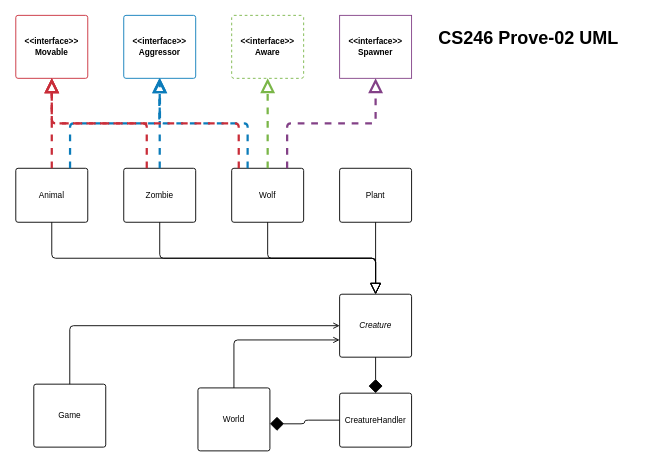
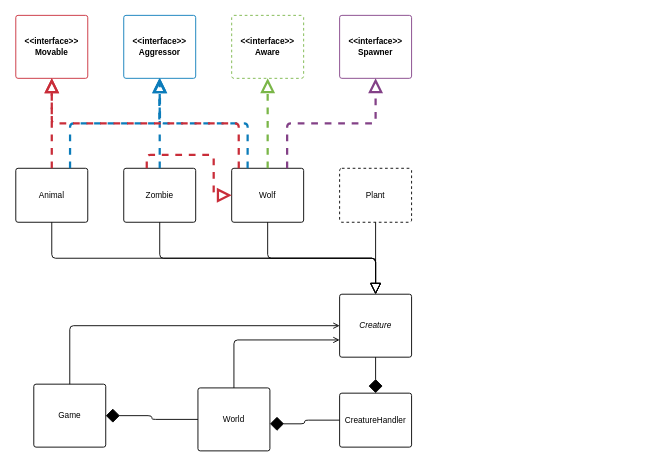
  <mxCell id="0" />
  <mxCell id="1" parent="0" />
  <mxCell id="2" value="Animal" style="html=1;whiteSpace=wrap;fontSize=11;fontColor=#000000;spacing=0;strokeOpacity=100;rounded=1;absoluteArcSize=1;arcSize=6;strokeWidth=1.2;" vertex="1" parent="1"><mxGeometry x="20" y="224" width="96" height="72" as="geometry" /></mxCell>
  <mxCell id="3" value="Creature" style="html=1;whiteSpace=wrap;fontSize=11;fontColor=#000000;fontStyle=2;spacing=0;strokeOpacity=100;rounded=1;absoluteArcSize=1;arcSize=6;strokeWidth=1.2;" vertex="1" parent="1"><mxGeometry x="452" y="392" width="96" height="84" as="geometry" /></mxCell>
  <mxCell id="4" value="CreatureHandler" style="html=1;whiteSpace=wrap;fontSize=11;fontColor=#000000;spacing=0;strokeOpacity=100;rounded=1;absoluteArcSize=1;arcSize=6;strokeWidth=1.2;" vertex="1" parent="1"><mxGeometry x="452" y="524" width="96" height="72" as="geometry" /></mxCell>
  <mxCell id="5" value="Game" style="html=1;whiteSpace=wrap;fontSize=11;fontColor=#000000;spacing=0;strokeOpacity=100;rounded=1;absoluteArcSize=1;arcSize=6;strokeWidth=1.2;" vertex="1" parent="1"><mxGeometry x="44" y="512" width="96" height="84" as="geometry" /></mxCell>
  <mxCell id="6" value="Zombie" style="html=1;whiteSpace=wrap;fontSize=11;fontColor=#000000;spacing=0;strokeOpacity=100;rounded=1;absoluteArcSize=1;arcSize=6;strokeWidth=1.2;" vertex="1" parent="1"><mxGeometry x="164" y="224" width="96" height="72" as="geometry" /></mxCell>
  <mxCell id="7" value="Wolf" style="html=1;whiteSpace=wrap;fontSize=11;fontColor=#000000;spacing=0;strokeOpacity=100;rounded=1;absoluteArcSize=1;arcSize=6;strokeWidth=1.2;" vertex="1" parent="1"><mxGeometry x="308" y="224" width="96" height="72" as="geometry" /></mxCell>
  <mxCell id="8" value="World" style="html=1;whiteSpace=wrap;fontSize=11;fontColor=#000000;spacing=0;strokeOpacity=100;rounded=1;absoluteArcSize=1;arcSize=6;strokeWidth=1.2;" vertex="1" parent="1"><mxGeometry x="263" y="517" width="96" height="84" as="geometry" /></mxCell>
- <mxCell id="9" value="Plant" style="html=1;whiteSpace=wrap;fontSize=11;fontColor=#000000;spacing=0;strokeOpacity=100;rounded=1;absoluteArcSize=1;arcSize=6;strokeWidth=1.2;" vertex="1" parent="1"><mxGeometry x="452" y="224" width="96" height="72" as="geometry" /></mxCell>
+ <mxCell id="9" value="Plant" style="html=1;whiteSpace=wrap;fontSize=11;fontColor=#000000;spacing=0;strokeOpacity=100;rounded=1;absoluteArcSize=1;arcSize=6;strokeWidth=1.2;dashed=1;" vertex="1" parent="1"><mxGeometry x="452" y="224" width="96" height="72" as="geometry" /></mxCell>
  <mxCell id="10" value="&amp;lt;&amp;lt;interface&amp;gt;&amp;gt;&#10;Aggressor" style="html=1;whiteSpace=wrap;fontSize=11;fontStyle=1;spacing=0;strokeColor=#0c7cba;strokeOpacity=100;rounded=1;absoluteArcSize=1;arcSize=6;strokeWidth=1.2;" vertex="1" parent="1"><mxGeometry x="164" y="20" width="96" height="84" as="geometry" /></mxCell>
  <mxCell id="11" value="&amp;lt;&amp;lt;interface&amp;gt;&amp;gt;&#10;Aware" style="html=1;whiteSpace=wrap;fontSize=11;fontStyle=1;spacing=0;strokeColor=#7ab648;strokeOpacity=100;rounded=1;absoluteArcSize=1;arcSize=6;strokeWidth=1.2;dashed=1;" vertex="1" parent="1"><mxGeometry x="308" y="20" width="96" height="84" as="geometry" /></mxCell>
  <mxCell id="12" value="&amp;lt;&amp;lt;interface&amp;gt;&amp;gt;&#10;Movable" style="html=1;whiteSpace=wrap;fontSize=11;fontStyle=1;spacing=0;strokeColor=#c92d39;strokeOpacity=100;rounded=1;absoluteArcSize=1;arcSize=6;strokeWidth=1.2;" vertex="1" parent="1"><mxGeometry x="20" y="20" width="96" height="84" as="geometry" /></mxCell>
- <mxCell id="13" value="&amp;lt;&amp;lt;interface&amp;gt;&amp;gt;&#10;Spawner" style="html=1;whiteSpace=wrap;fontSize=11;fontStyle=1;spacing=0;strokeColor=#834187;strokeOpacity=100;absoluteArcSize=1;arcSize=6;strokeWidth=1.2;rounded=0;" vertex="1" parent="1"><mxGeometry x="452" y="20" width="96" height="84" as="geometry" /></mxCell>
+ <mxCell id="13" value="&amp;lt;&amp;lt;interface&amp;gt;&amp;gt;&#10;Spawner" style="html=1;whiteSpace=wrap;fontSize=11;fontStyle=1;spacing=0;strokeColor=#834187;strokeOpacity=100;rounded=1;absoluteArcSize=1;arcSize=6;strokeWidth=1.2;" vertex="1" parent="1"><mxGeometry x="452" y="20" width="96" height="84" as="geometry" /></mxCell>
  <mxCell id="14" value="" style="html=1;jettySize=18;fontSize=11;strokeColor=#c92d39;strokeOpacity=100;dashed=1;strokeWidth=3;rounded=1;arcSize=10;edgeStyle=orthogonalEdgeStyle;startArrow=none;endArrow=block;endFill=0;endSize=12;exitX=0.5;exitY=-0.008;exitPerimeter=1;entryX=0.5;entryY=1.007;entryPerimeter=1;" edge="1" parent="1" source="2" target="12"><mxGeometry width="100" height="100" relative="1" as="geometry" /></mxCell>
  <mxCell id="15" value="" style="html=1;jettySize=18;fontSize=11;strokeColor=#0c7cba;strokeOpacity=100;dashed=1;strokeWidth=3;rounded=1;arcSize=10;edgeStyle=orthogonalEdgeStyle;startArrow=none;endArrow=block;endFill=0;endSize=12;exitX=0.758;exitY=-0.008;exitPerimeter=1;entryX=0.495;entryY=1.007;entryPerimeter=1;" edge="1" parent="1" source="2" target="10"><mxGeometry width="100" height="100" relative="1" as="geometry" /></mxCell>
  <mxCell id="16" value="" style="html=1;jettySize=18;fontSize=11;strokeColor=#0c7cba;strokeOpacity=100;dashed=1;strokeWidth=3;rounded=1;arcSize=10;edgeStyle=orthogonalEdgeStyle;startArrow=none;endArrow=open;endSize=10;exitX=0.5;exitY=-0.008;exitPerimeter=1;entryX=0.5;entryY=1.007;entryPerimeter=1;" edge="1" parent="1" source="6" target="10"><mxGeometry width="100" height="100" relative="1" as="geometry" /></mxCell>
- <mxCell id="17" value="" style="html=1;jettySize=18;fontSize=11;strokeColor=#c92d39;strokeOpacity=100;dashed=1;strokeWidth=3;rounded=1;arcSize=10;edgeStyle=orthogonalEdgeStyle;startArrow=none;endArrow=block;endFill=0;endSize=12;exitX=0.317;exitY=-0.008;exitPerimeter=1;entryX=0.5;entryY=1.007;entryPerimeter=1;" edge="1" parent="1" source="6" target="12"><mxGeometry width="100" height="100" relative="1" as="geometry" /></mxCell>
+ <mxCell id="17" value="" style="html=1;jettySize=18;fontSize=11;strokeColor=#c92d39;strokeOpacity=100;dashed=1;strokeWidth=3;rounded=1;arcSize=10;edgeStyle=orthogonalEdgeStyle;startArrow=none;endArrow=block;endFill=0;endSize=12;exitX=0.317;exitY=-0.008;exitPerimeter=1;" edge="1" parent="1" source="6" target="7"><mxGeometry width="100" height="100" relative="1" as="geometry" /></mxCell>
  <mxCell id="18" value="" style="html=1;jettySize=18;fontSize=11;strokeColor=#7ab648;strokeOpacity=100;dashed=1;strokeWidth=3;rounded=1;arcSize=10;edgeStyle=orthogonalEdgeStyle;startArrow=none;endArrow=block;endFill=0;endSize=12;exitX=0.5;exitY=-0.008;exitPerimeter=1;entryX=0.5;entryY=1.007;entryPerimeter=1;" edge="1" parent="1" source="7" target="11"><mxGeometry width="100" height="100" relative="1" as="geometry" /></mxCell>
  <mxCell id="19" value="" style="html=1;jettySize=18;fontSize=11;strokeColor=#834187;strokeOpacity=100;dashed=1;strokeWidth=3;rounded=1;arcSize=10;edgeStyle=orthogonalEdgeStyle;startArrow=none;endArrow=block;endFill=0;endSize=12;exitX=0.775;exitY=-0.008;exitPerimeter=1;entryX=0.5;entryY=1.007;entryPerimeter=1;" edge="1" parent="1" source="7" target="13"><mxGeometry width="100" height="100" relative="1" as="geometry" /></mxCell>
  <mxCell id="20" value="" style="html=1;jettySize=18;fontSize=11;strokeColor=#0c7cba;strokeOpacity=100;dashed=1;strokeWidth=3;rounded=1;arcSize=10;edgeStyle=orthogonalEdgeStyle;startArrow=none;endArrow=block;endFill=0;endSize=12;exitX=0.217;exitY=-0.008;exitPerimeter=1;entryX=0.503;entryY=1.007;entryPerimeter=1;" edge="1" parent="1" source="7" target="10"><mxGeometry width="100" height="100" relative="1" as="geometry" /></mxCell>
  <mxCell id="21" value="" style="html=1;jettySize=18;fontSize=11;strokeColor=#c92d39;strokeOpacity=100;dashed=1;strokeWidth=3;rounded=1;arcSize=10;edgeStyle=orthogonalEdgeStyle;startArrow=none;endArrow=block;endFill=0;endSize=12;exitX=0.092;exitY=-0.008;exitPerimeter=1;entryX=0.5;entryY=1.007;entryPerimeter=1;" edge="1" parent="1" source="7" target="12"><mxGeometry width="100" height="100" relative="1" as="geometry" /></mxCell>
  <mxCell id="22" value="" style="html=1;jettySize=18;fontSize=11;strokeWidth=1.2;rounded=1;arcSize=10;edgeStyle=orthogonalEdgeStyle;startArrow=none;endArrow=block;endFill=0;endSize=12;exitX=0.5;exitY=1.008;exitPerimeter=1;entryX=0.5;entryY=-0.007;entryPerimeter=1;" edge="1" parent="1" source="2" target="3"><mxGeometry width="100" height="100" relative="1" as="geometry" /></mxCell>
  <mxCell id="23" value="" style="html=1;jettySize=18;fontSize=11;strokeWidth=1.2;rounded=1;arcSize=10;edgeStyle=orthogonalEdgeStyle;startArrow=none;endArrow=block;endFill=0;endSize=12;exitX=0.5;exitY=1.008;exitPerimeter=1;entryX=0.5;entryY=-0.007;entryPerimeter=1;" edge="1" parent="1" source="6" target="3"><mxGeometry width="100" height="100" relative="1" as="geometry" /></mxCell>
  <mxCell id="24" value="" style="html=1;jettySize=18;fontSize=11;strokeWidth=1.2;rounded=1;arcSize=10;edgeStyle=orthogonalEdgeStyle;startArrow=none;endArrow=block;endFill=0;endSize=12;exitX=0.5;exitY=1.008;exitPerimeter=1;entryX=0.5;entryY=-0.007;entryPerimeter=1;" edge="1" parent="1" source="7" target="3"><mxGeometry width="100" height="100" relative="1" as="geometry" /></mxCell>
  <mxCell id="25" value="" style="html=1;jettySize=18;fontSize=11;strokeWidth=1.2;rounded=1;arcSize=10;edgeStyle=orthogonalEdgeStyle;startArrow=none;endArrow=block;endFill=0;endSize=12;exitX=0.5;exitY=1.008;exitPerimeter=1;entryX=0.5;entryY=-0.007;entryPerimeter=1;" edge="1" parent="1" source="9" target="3"><mxGeometry width="100" height="100" relative="1" as="geometry" /></mxCell>
+ <mxCell id="26" value="" style="html=1;jettySize=18;fontSize=11;strokeWidth=1.2;rounded=1;arcSize=10;edgeStyle=orthogonalEdgeStyle;startArrow=diamond;endFill=1;startSize=16;endArrow=none;exitX=1.006;exitY=0.5;exitPerimeter=1;entryX=-0.006;entryY=0.5;entryPerimeter=1;" edge="1" parent="1" source="5" target="8"><mxGeometry width="100" height="100" relative="1" as="geometry" /></mxCell>
  <mxCell id="27" value="" style="html=1;jettySize=18;fontSize=11;strokeWidth=1.2;rounded=1;arcSize=10;edgeStyle=orthogonalEdgeStyle;startArrow=diamond;endFill=1;startSize=16;endArrow=none;exitX=1.006;exitY=0.571;exitPerimeter=1;entryX=-0.006;entryY=0.5;entryPerimeter=1;" edge="1" parent="1" source="8" target="4"><mxGeometry width="100" height="100" relative="1" as="geometry" /></mxCell>
  <mxCell id="28" value="" style="html=1;jettySize=18;fontSize=11;strokeWidth=1.2;rounded=1;arcSize=10;edgeStyle=orthogonalEdgeStyle;startArrow=diamond;endFill=1;startSize=16;endArrow=none;exitX=0.5;exitY=-0.008;exitPerimeter=1;entryX=0.5;entryY=1.007;entryPerimeter=1;" edge="1" parent="1" source="4" target="3"><mxGeometry width="100" height="100" relative="1" as="geometry" /></mxCell>
- <mxCell id="29" value="CS246 Prove-02 UML" style="html=1;whiteSpace=wrap;text;strokeColor=none;fillColor=none;fontSize=24;fontColor=#000000;fontStyle=1;spacing=0;strokeOpacity=100;rounded=1;absoluteArcSize=1;arcSize=6;strokeWidth=1.2;" vertex="1" parent="1"><mxGeometry x="584" y="32" width="288" height="86" as="geometry" /></mxCell>
  <mxCell id="30" value="" style="html=1;jettySize=18;fontSize=11;strokeWidth=1.2;rounded=1;arcSize=10;edgeStyle=orthogonalEdgeStyle;startArrow=none;endArrow=open;;exitX=0.5;exitY=-0.007;exitPerimeter=1;entryX=-0.006;entryY=0.5;entryPerimeter=1;" edge="1" parent="1" source="5" target="3"><mxGeometry width="100" height="100" relative="1" as="geometry" /></mxCell>
  <mxCell id="31" value="" style="html=1;jettySize=18;fontSize=11;strokeWidth=1.2;rounded=1;arcSize=10;edgeStyle=orthogonalEdgeStyle;startArrow=none;endArrow=open;;exitX=0.5;exitY=-0.007;exitPerimeter=1;entryX=-0.006;entryY=0.729;entryPerimeter=1;" edge="1" parent="1" source="8" target="3"><mxGeometry width="100" height="100" relative="1" as="geometry" /></mxCell>
